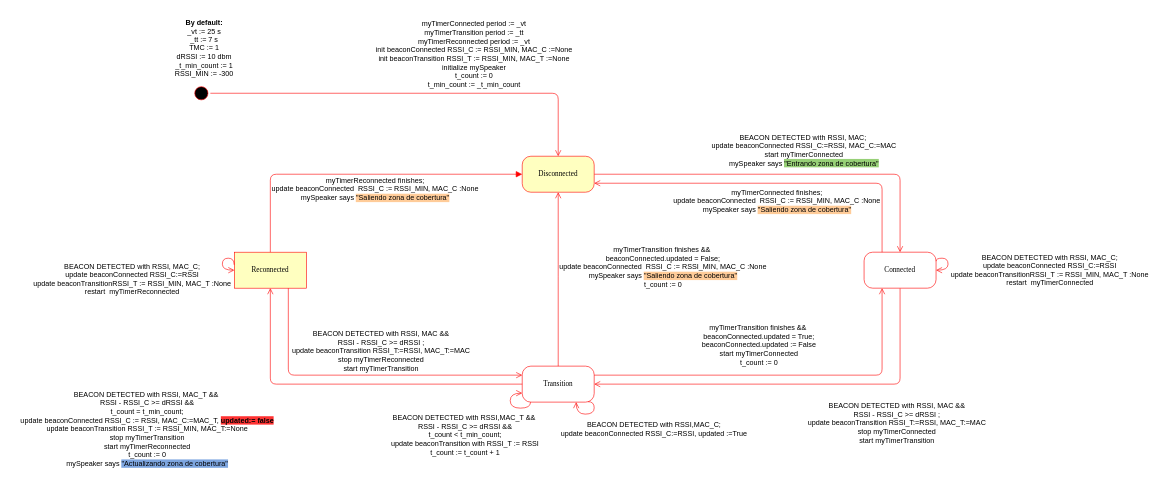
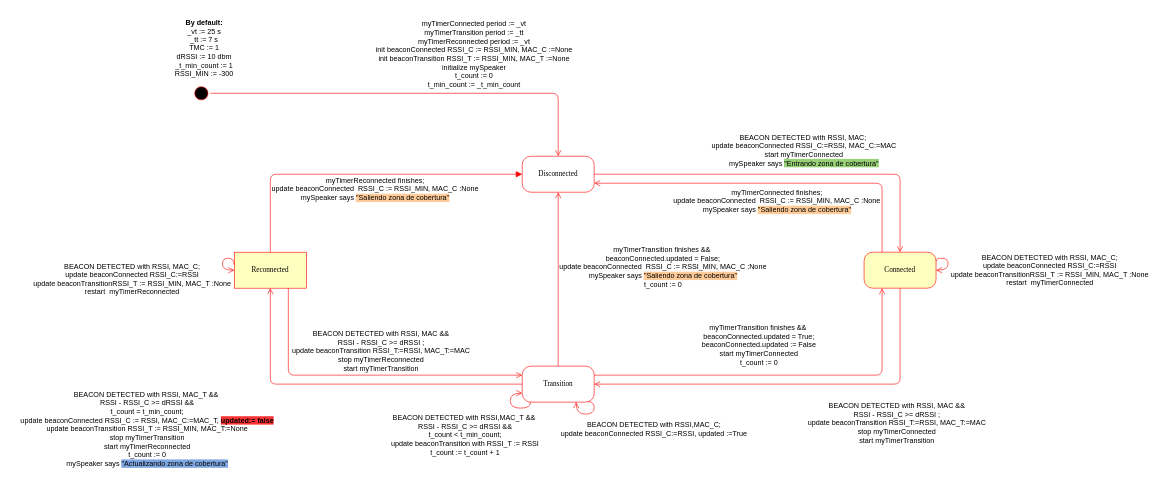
  <mxCell id="0" />
  <mxCell id="1" parent="0" />
  <mxCell id="2" style="edgeStyle=elbowEdgeStyle;html=1;labelBackgroundColor=none;endArrow=open;endSize=8;strokeColor=#ff0000;fontFamily=Verdana;fontSize=12;align=left;entryX=0.5;entryY=0;entryDx=0;entryDy=0;exitX=1;exitY=0.5;exitDx=0;exitDy=0;" parent="1" source="3" target="7" edge="1"><mxGeometry relative="1" as="geometry"><mxPoint x="1180" y="290" as="sourcePoint" /><Array as="points"><mxPoint x="1500" y="380" /><mxPoint x="1540" y="330" /></Array></mxGeometry></mxCell>
- <mxCell id="3" value="Disconnected" style="rounded=1;whiteSpace=wrap;html=1;arcSize=24;fillColor=#ffffc0;strokeColor=#ff0000;shadow=0;comic=0;labelBackgroundColor=none;fontFamily=Verdana;fontSize=12;fontColor=#000000;align=center;" parent="1" vertex="1"><mxGeometry x="870" y="260" width="120" height="60" as="geometry" /></mxCell>
+ <mxCell id="3" value="Disconnected" style="rounded=1;whiteSpace=wrap;html=1;arcSize=24;fillColor=#ffffff;strokeColor=#ff0000;shadow=0;comic=0;labelBackgroundColor=none;fontFamily=Verdana;fontSize=12;fontColor=#000000;align=center;" parent="1" vertex="1"><mxGeometry x="870" y="260" width="120" height="60" as="geometry" /></mxCell>
  <mxCell id="4" style="edgeStyle=elbowEdgeStyle;html=1;labelBackgroundColor=none;endArrow=open;endSize=8;strokeColor=#ff0000;fontFamily=Verdana;fontSize=12;align=left;entryX=0.5;entryY=0;entryDx=0;entryDy=0;" parent="1" source="5" target="3" edge="1"><mxGeometry relative="1" as="geometry"><Array as="points"><mxPoint x="930" y="220" /></Array></mxGeometry></mxCell>
  <mxCell id="5" value="" style="ellipse;html=1;shape=startState;fillColor=#000000;strokeColor=#ff0000;rounded=1;shadow=0;comic=0;labelBackgroundColor=none;fontFamily=Verdana;fontSize=12;fontColor=#000000;align=center;direction=south;" parent="1" vertex="1"><mxGeometry x="320" y="140" width="30" height="30" as="geometry" /></mxCell>
  <mxCell id="6" style="edgeStyle=elbowEdgeStyle;html=1;labelBackgroundColor=none;endArrow=open;endSize=8;strokeColor=#ff0000;fontFamily=Verdana;fontSize=12;align=left;exitX=0.5;exitY=1;exitDx=0;exitDy=0;entryX=1;entryY=0.5;entryDx=0;entryDy=0;" parent="1" source="7" target="8" edge="1"><mxGeometry relative="1" as="geometry"><mxPoint x="1180" y="640" as="targetPoint" /><Array as="points"><mxPoint x="1500" y="560" /></Array></mxGeometry></mxCell>
- <mxCell id="7" value="Connected" style="rounded=1;whiteSpace=wrap;html=1;arcSize=24;fillColor=#ffffff;strokeColor=#ff0000;shadow=0;comic=0;labelBackgroundColor=none;fontFamily=Verdana;fontSize=12;fontColor=#000000;align=center;" parent="1" vertex="1"><mxGeometry x="1440" y="420" width="120" height="60" as="geometry" /></mxCell>
+ <mxCell id="7" value="Connected" style="rounded=1;whiteSpace=wrap;html=1;arcSize=24;fillColor=#ffffc0;strokeColor=#ff0000;shadow=0;comic=0;labelBackgroundColor=none;fontFamily=Verdana;fontSize=12;fontColor=#000000;align=center;" parent="1" vertex="1"><mxGeometry x="1440" y="420" width="120" height="60" as="geometry" /></mxCell>
  <mxCell id="8" value="Transition" style="rounded=1;whiteSpace=wrap;html=1;arcSize=24;fillColor=#ffffff;strokeColor=#ff0000;shadow=0;comic=0;labelBackgroundColor=none;fontFamily=Verdana;fontSize=12;fontColor=#000000;align=center;" parent="1" vertex="1"><mxGeometry x="870" y="610" width="120" height="60" as="geometry" /></mxCell>
  <mxCell id="9" value="Reconnected" style="whiteSpace=wrap;html=1;arcSize=24;fillColor=#ffffc0;strokeColor=#ff0000;shadow=0;comic=0;labelBackgroundColor=none;fontFamily=Verdana;fontSize=12;fontColor=#000000;align=center;rounded=0;" parent="1" vertex="1"><mxGeometry x="390" y="420" width="120" height="60" as="geometry" /></mxCell>
  <mxCell id="10" style="edgeStyle=elbowEdgeStyle;html=1;labelBackgroundColor=none;endArrow=open;endSize=8;strokeColor=#ff0000;fontFamily=Verdana;fontSize=12;align=left;exitX=0;exitY=0.5;exitDx=0;exitDy=0;entryX=0.5;entryY=1;entryDx=0;entryDy=0;" parent="1" source="8" target="9" edge="1"><mxGeometry relative="1" as="geometry"><mxPoint x="680" y="520" as="sourcePoint" /><mxPoint x="320" y="680" as="targetPoint" /><Array as="points"><mxPoint x="450" y="570" /></Array></mxGeometry></mxCell>
  <mxCell id="11" style="edgeStyle=elbowEdgeStyle;html=1;labelBackgroundColor=none;endArrow=block;endSize=8;strokeColor=#ff0000;fontFamily=Verdana;fontSize=12;align=left;exitX=0.5;exitY=0;exitDx=0;exitDy=0;entryX=0;entryY=0.5;entryDx=0;entryDy=0;" parent="1" source="9" target="3" edge="1"><mxGeometry relative="1" as="geometry"><mxPoint x="900" y="380" as="sourcePoint" /><mxPoint x="540" y="540" as="targetPoint" /><Array as="points"><mxPoint x="450" y="380" /></Array></mxGeometry></mxCell>
  <mxCell id="12" value="&lt;b&gt;By default:&lt;/b&gt;&lt;div&gt;_vt := 25 s&lt;/div&gt;&lt;div&gt;_tt := 7 s&lt;/div&gt;&lt;div&gt;TMC := 1&lt;/div&gt;&lt;div&gt;dRSSI := 10 dbm&lt;/div&gt;&lt;div&gt;_t_min_count := 1&lt;/div&gt;&lt;div&gt;RSSI_MIN := -300&lt;/div&gt;" style="text;html=1;align=center;verticalAlign=middle;whiteSpace=wrap;rounded=0;" parent="1" vertex="1"><mxGeometry x="240" y="20" width="200" height="120" as="geometry" /></mxCell>
  <mxCell id="13" value="myTimerConnected period := _vt&lt;div&gt;myTimerTransition period := _tt&lt;/div&gt;&lt;div&gt;myTimerReconnected period := _vt&lt;/div&gt;&lt;div&gt;init beaconConnected RSSI_C := RSSI_MIN, MAC_C :=None&lt;/div&gt;&lt;div&gt;init beaconTransition&amp;nbsp;&lt;span style=&quot;background-color: transparent; color: light-dark(rgb(0, 0, 0), rgb(255, 255, 255));&quot;&gt;RSSI_T := RSSI_MIN,&amp;nbsp;&lt;/span&gt;&lt;span style=&quot;background-color: transparent; color: light-dark(rgb(0, 0, 0), rgb(255, 255, 255));&quot;&gt;MAC_T :=None&lt;/span&gt;&lt;/div&gt;&lt;div&gt;initialize mySpeaker&lt;/div&gt;&lt;div&gt;t_count := 0&lt;/div&gt;&lt;div&gt;t_min_count := _t_min_count&lt;/div&gt;" style="text;html=1;align=center;verticalAlign=middle;whiteSpace=wrap;rounded=0;" parent="1" vertex="1"><mxGeometry x="580" y="40" width="420" height="100" as="geometry" /></mxCell>
  <mxCell id="14" value="BEACON DETECTED with RSSI, MAC;&amp;nbsp;&lt;div&gt;update beaconConnected RSSI_C:=RSSI, MAC_C:=MAC&lt;div&gt;start myTimerConnected&lt;/div&gt;&lt;/div&gt;&lt;div&gt;mySpeaker says &lt;span style=&quot;background-color: rgb(151, 208, 119);&quot;&gt;&quot;Entrando zona de cobertura&quot;&lt;/span&gt;&lt;/div&gt;" style="text;html=1;align=center;verticalAlign=middle;whiteSpace=wrap;rounded=0;" parent="1" vertex="1"><mxGeometry x="1170" y="220" width="340" height="60" as="geometry" /></mxCell>
  <mxCell id="15" value="BEACON DETECTED with RSSI, MAC &amp;amp;&amp;amp;&lt;div&gt;&lt;div&gt;RSSI - RSSI_C &amp;gt;= dRSSI ;&lt;div&gt;update beaconTransition RSSI_T:=RSSI, MAC_T:=MAC&lt;div&gt;stop myTimerConnected&lt;/div&gt;&lt;/div&gt;&lt;div&gt;start myTimerTransition&lt;/div&gt;&lt;/div&gt;&lt;/div&gt;" style="text;html=1;align=center;verticalAlign=middle;whiteSpace=wrap;rounded=0;" parent="1" vertex="1"><mxGeometry x="1340" y="660" width="310" height="90" as="geometry" /></mxCell>
  <mxCell id="16" value="BEACON DETECTED with RSSI,MAC_T &amp;amp;&amp;amp;&amp;nbsp;&lt;div&gt;RSSI - RSSI_C &amp;gt;= dRSSI &amp;amp;&amp;amp;&lt;/div&gt;&lt;div&gt;t_count &amp;lt; t_min_count;&lt;div&gt;update beaconTransition with RSSI_T := RSSI&lt;div&gt;t_count := t_count + 1&lt;/div&gt;&lt;/div&gt;&lt;/div&gt;" style="text;html=1;align=center;verticalAlign=middle;whiteSpace=wrap;rounded=0;" parent="1" vertex="1"><mxGeometry x="650" y="680" width="250" height="90" as="geometry" /></mxCell>
  <mxCell id="17" style="edgeStyle=orthogonalEdgeStyle;html=1;labelBackgroundColor=none;endArrow=open;endSize=8;strokeColor=#ff0000;fontFamily=Verdana;fontSize=12;align=left;curved=1;entryX=0;entryY=0.75;entryDx=0;entryDy=0;exitX=0.616;exitY=1;exitDx=0;exitDy=0;exitPerimeter=0;" parent="1" target="8" edge="1"><mxGeometry relative="1" as="geometry"><mxPoint x="883.92" y="670" as="sourcePoint" /><mxPoint x="870" y="670" as="targetPoint" /><Array as="points"><mxPoint x="884" y="680" /><mxPoint x="850" y="680" /><mxPoint x="850" y="655" /></Array></mxGeometry></mxCell>
  <mxCell id="18" value="BEACON DETECTED with RSSI, MAC_T &amp;amp;&amp;amp;&amp;nbsp;&lt;div&gt;RSSI - RSSI_C &amp;gt;= dRSSI &amp;amp;&amp;amp;&lt;/div&gt;&lt;div&gt;t_count = t_min_count;&lt;div&gt;update beaconConnected RSSI_C := RSSI, MAC_C:=MAC_T, &lt;b style=&quot;background-color: rgb(255, 51, 51);&quot;&gt;updated:= false&lt;/b&gt;&lt;/div&gt;&lt;div&gt;update beaconTransition RSSI_T := RSSI_MIN, MAC_T:=None&lt;/div&gt;&lt;div&gt;&lt;div&gt;stop myTimerTransition&lt;/div&gt;&lt;div&gt;start myTimerReconnected&lt;/div&gt;&lt;div&gt;t_count := 0&lt;/div&gt;&lt;/div&gt;&lt;/div&gt;&lt;div&gt;mySpeaker says &lt;span style=&quot;background-color: rgb(126, 166, 224);&quot;&gt;&quot;Actualizando zona de cobertura&quot;&lt;/span&gt;&lt;/div&gt;" style="text;html=1;align=center;verticalAlign=middle;whiteSpace=wrap;rounded=0;" parent="1" vertex="1"><mxGeometry x="20" y="650" width="450" height="130" as="geometry" /></mxCell>
  <mxCell id="19" style="edgeStyle=orthogonalEdgeStyle;html=1;labelBackgroundColor=none;endArrow=open;endSize=8;strokeColor=#ff0000;fontFamily=Verdana;fontSize=12;align=left;curved=1;entryX=1;entryY=0.75;entryDx=0;entryDy=0;exitX=1;exitY=0.5;exitDx=0;exitDy=0;" parent="1" edge="1"><mxGeometry relative="1" as="geometry"><mxPoint x="1560" y="435" as="sourcePoint" /><mxPoint x="1560" y="450" as="targetPoint" /><Array as="points"><mxPoint x="1560" y="430" /><mxPoint x="1580" y="430" /><mxPoint x="1580" y="450" /></Array></mxGeometry></mxCell>
  <mxCell id="20" value="BEACON DETECTED with RSSI, MAC_C&lt;span style=&quot;background-color: transparent; color: light-dark(rgb(0, 0, 0), rgb(255, 255, 255));&quot;&gt;;&lt;/span&gt;&lt;div&gt;&lt;div&gt;update beaconConnected RSSI_C:=RSSI&lt;/div&gt;&lt;div&gt;update beaconTransition&lt;span style=&quot;color: light-dark(rgb(0, 0, 0), rgb(255, 255, 255)); background-color: transparent;&quot;&gt;RSSI_T := RSSI_MIN,&amp;nbsp;&lt;/span&gt;&lt;span style=&quot;color: light-dark(rgb(0, 0, 0), rgb(255, 255, 255)); background-color: transparent;&quot;&gt;MAC_T :None&lt;/span&gt;&lt;br&gt;&lt;div&gt;&lt;span style=&quot;background-color: transparent; color: light-dark(rgb(0, 0, 0), rgb(255, 255, 255));&quot;&gt;restart&lt;/span&gt;&lt;span style=&quot;background-color: transparent; color: light-dark(rgb(0, 0, 0), rgb(255, 255, 255));&quot;&gt;&amp;nbsp;&lt;/span&gt;&amp;nbsp;myTimerConnected&lt;/div&gt;&lt;/div&gt;&lt;/div&gt;" style="text;html=1;align=center;verticalAlign=middle;whiteSpace=wrap;rounded=0;" parent="1" vertex="1"><mxGeometry x="1580" y="405" width="340" height="90" as="geometry" /></mxCell>
  <mxCell id="21" style="edgeStyle=elbowEdgeStyle;html=1;labelBackgroundColor=none;endArrow=open;endSize=8;strokeColor=#ff0000;fontFamily=Verdana;fontSize=12;align=left;exitX=1;exitY=0.25;exitDx=0;exitDy=0;entryX=0.25;entryY=1;entryDx=0;entryDy=0;" parent="1" source="8" target="7" edge="1"><mxGeometry relative="1" as="geometry"><mxPoint x="1180" y="625" as="sourcePoint" /><mxPoint x="950" y="570" as="targetPoint" /><Array as="points"><mxPoint x="1470" y="610" /></Array></mxGeometry></mxCell>
  <mxCell id="22" style="edgeStyle=orthogonalEdgeStyle;html=1;labelBackgroundColor=none;endArrow=open;endSize=8;strokeColor=#ff0000;fontFamily=Verdana;fontSize=12;align=left;curved=1;exitX=0.915;exitY=0.986;exitDx=0;exitDy=0;exitPerimeter=0;" parent="1" source="8" edge="1"><mxGeometry relative="1" as="geometry"><mxPoint x="970" y="700" as="sourcePoint" /><mxPoint x="960" y="670" as="targetPoint" /><Array as="points"><mxPoint x="990" y="669" /><mxPoint x="990" y="690" /><mxPoint x="960" y="690" /></Array></mxGeometry></mxCell>
  <mxCell id="23" value="BEACON DETECTED with RSSI,MAC_C;&lt;div&gt;update beaconConnected RSSI_C:=RSSI, updated :=True&lt;/div&gt;" style="text;html=1;align=center;verticalAlign=middle;whiteSpace=wrap;rounded=0;" parent="1" vertex="1"><mxGeometry x="920" y="692.5" width="340" height="45" as="geometry" /></mxCell>
  <mxCell id="24" style="edgeStyle=elbowEdgeStyle;html=1;labelBackgroundColor=none;endArrow=open;endSize=8;strokeColor=#ff0000;fontFamily=Verdana;fontSize=12;align=left;exitX=0.75;exitY=1;exitDx=0;exitDy=0;entryX=0;entryY=0.25;entryDx=0;entryDy=0;" parent="1" source="9" target="8" edge="1"><mxGeometry relative="1" as="geometry"><mxPoint x="490" y="508" as="sourcePoint" /><mxPoint x="780" y="363" as="targetPoint" /><Array as="points"><mxPoint x="480" y="550" /></Array></mxGeometry></mxCell>
  <mxCell id="25" value="BEACON DETECTED with RSSI, MAC &amp;amp;&amp;amp;&lt;div&gt;&lt;div&gt;RSSI - RSSI_C &amp;gt;= dRSSI ;&lt;div&gt;update beaconTransition RSSI_T:=RSSI, MAC_T:=MAC&lt;div&gt;stop myTimerReconnected&lt;/div&gt;&lt;/div&gt;&lt;div&gt;start myTimerTransition&lt;/div&gt;&lt;/div&gt;&lt;/div&gt;" style="text;html=1;align=center;verticalAlign=middle;whiteSpace=wrap;rounded=0;" parent="1" vertex="1"><mxGeometry x="480" y="540" width="310" height="90" as="geometry" /></mxCell>
  <mxCell id="26" value="BEACON DETECTED with RSSI, MAC_C&lt;span style=&quot;background-color: transparent; color: light-dark(rgb(0, 0, 0), rgb(255, 255, 255));&quot;&gt;;&lt;/span&gt;&lt;div&gt;&lt;div&gt;update beaconConnected RSSI_C:=RSSI&lt;/div&gt;&lt;div&gt;update beaconTransition&lt;span style=&quot;color: light-dark(rgb(0, 0, 0), rgb(255, 255, 255)); background-color: transparent;&quot;&gt;RSSI_T := RSSI_MIN,&amp;nbsp;&lt;/span&gt;&lt;span style=&quot;color: light-dark(rgb(0, 0, 0), rgb(255, 255, 255)); background-color: transparent;&quot;&gt;MAC_T :None&lt;/span&gt;&lt;br&gt;&lt;div&gt;&lt;span style=&quot;background-color: transparent; color: light-dark(rgb(0, 0, 0), rgb(255, 255, 255));&quot;&gt;restart&lt;/span&gt;&lt;span style=&quot;background-color: transparent; color: light-dark(rgb(0, 0, 0), rgb(255, 255, 255));&quot;&gt;&amp;nbsp;&lt;/span&gt;&amp;nbsp;myTimerReconnected&lt;/div&gt;&lt;/div&gt;&lt;/div&gt;" style="text;html=1;align=center;verticalAlign=middle;whiteSpace=wrap;rounded=0;" parent="1" vertex="1"><mxGeometry x="50" y="420" width="340" height="90" as="geometry" /></mxCell>
  <mxCell id="27" style="edgeStyle=orthogonalEdgeStyle;html=1;labelBackgroundColor=none;endArrow=open;endSize=8;strokeColor=#ff0000;fontFamily=Verdana;fontSize=12;align=left;curved=1;entryX=0;entryY=0.5;entryDx=0;entryDy=0;exitX=-0.003;exitY=0.35;exitDx=0;exitDy=0;exitPerimeter=0;" parent="1" source="9" target="9" edge="1"><mxGeometry relative="1" as="geometry"><mxPoint x="350" y="444.97" as="sourcePoint" /><mxPoint x="350" y="459.97" as="targetPoint" /><Array as="points"><mxPoint x="390" y="430" /><mxPoint x="370" y="430" /><mxPoint x="370" y="450" /></Array></mxGeometry></mxCell>
  <mxCell id="28" style="edgeStyle=elbowEdgeStyle;html=1;labelBackgroundColor=none;endArrow=open;endSize=8;strokeColor=#ff0000;fontFamily=Verdana;fontSize=12;align=left;exitX=0.25;exitY=0;exitDx=0;exitDy=0;entryX=1;entryY=0.75;entryDx=0;entryDy=0;" parent="1" source="7" target="3" edge="1"><mxGeometry relative="1" as="geometry"><mxPoint x="1000" y="635" as="sourcePoint" /><mxPoint x="1480" y="490" as="targetPoint" /><Array as="points"><mxPoint x="1470" y="340" /></Array></mxGeometry></mxCell>
  <mxCell id="29" value="myTimerConnected finishes&lt;span style=&quot;background-color: transparent; color: light-dark(rgb(0, 0, 0), rgb(255, 255, 255));&quot;&gt;;&lt;/span&gt;&lt;div&gt;&lt;div&gt;update beaconConnected&amp;nbsp;&lt;span style=&quot;background-color: transparent; color: light-dark(rgb(0, 0, 0), rgb(255, 255, 255));&quot;&gt;&amp;nbsp;&lt;/span&gt;&lt;span style=&quot;background-color: transparent; color: light-dark(rgb(0, 0, 0), rgb(255, 255, 255));&quot;&gt;RSSI_C := RSSI_MIN, MAC_C :None&lt;/span&gt;&lt;/div&gt;&lt;div&gt;mySpeaker says &lt;span style=&quot;background-color: rgb(255, 204, 153);&quot;&gt;&quot;Saliendo zona de cobertura&quot;&lt;/span&gt;&lt;/div&gt;&lt;/div&gt;" style="text;html=1;align=center;verticalAlign=middle;whiteSpace=wrap;rounded=0;" parent="1" vertex="1"><mxGeometry x="1120" y="310" width="350" height="50" as="geometry" /></mxCell>
  <mxCell id="30" value="myTimerReconnected finishes&lt;span style=&quot;background-color: transparent; color: light-dark(rgb(0, 0, 0), rgb(255, 255, 255));&quot;&gt;;&lt;/span&gt;&lt;div&gt;&lt;div&gt;update beaconConnected&amp;nbsp;&lt;span style=&quot;background-color: transparent; color: light-dark(rgb(0, 0, 0), rgb(255, 255, 255));&quot;&gt;&amp;nbsp;&lt;/span&gt;&lt;span style=&quot;background-color: transparent; color: light-dark(rgb(0, 0, 0), rgb(255, 255, 255));&quot;&gt;RSSI_C := RSSI_MIN, MAC_C :None&lt;/span&gt;&lt;/div&gt;&lt;div&gt;mySpeaker says &lt;span style=&quot;background-color: rgb(255, 204, 153);&quot;&gt;&quot;Saliendo zona de cobertura&quot;&lt;/span&gt;&lt;/div&gt;&lt;/div&gt;" style="text;html=1;align=center;verticalAlign=middle;whiteSpace=wrap;rounded=0;" parent="1" vertex="1"><mxGeometry x="450" y="290" width="350" height="50" as="geometry" /></mxCell>
  <mxCell id="31" style="edgeStyle=elbowEdgeStyle;html=1;labelBackgroundColor=none;endArrow=open;endSize=8;strokeColor=#ff0000;fontFamily=Verdana;fontSize=12;align=left;exitX=0.5;exitY=0;exitDx=0;exitDy=0;entryX=0.25;entryY=1;entryDx=0;entryDy=0;" parent="1" source="8" edge="1"><mxGeometry relative="1" as="geometry"><mxPoint x="450" y="465" as="sourcePoint" /><mxPoint x="930" y="320" as="targetPoint" /><Array as="points"><mxPoint x="930" y="450" /></Array></mxGeometry></mxCell>
  <mxCell id="32" value="myTimerTransition finishes &amp;amp;&amp;amp;&amp;nbsp;&lt;div&gt;&lt;span style=&quot;background-color: transparent; color: light-dark(rgb(0, 0, 0), rgb(255, 255, 255));&quot;&gt;beaconConnected.updated = False;&lt;/span&gt;&lt;div&gt;&lt;div&gt;update beaconConnected&amp;nbsp;&lt;span style=&quot;background-color: transparent; color: light-dark(rgb(0, 0, 0), rgb(255, 255, 255));&quot;&gt;&amp;nbsp;&lt;/span&gt;&lt;span style=&quot;background-color: transparent; color: light-dark(rgb(0, 0, 0), rgb(255, 255, 255));&quot;&gt;RSSI_C := RSSI_MIN, MAC_C :None&lt;/span&gt;&lt;/div&gt;&lt;div&gt;mySpeaker says &lt;span style=&quot;background-color: rgb(255, 204, 153);&quot;&gt;&quot;Saliendo zona de cobertura&quot;&lt;/span&gt;&lt;/div&gt;&lt;/div&gt;&lt;/div&gt;&lt;div&gt;t_count := 0&lt;/div&gt;" style="text;html=1;align=center;verticalAlign=middle;whiteSpace=wrap;rounded=0;" parent="1" vertex="1"><mxGeometry x="930" y="410" width="350" height="70" as="geometry" /></mxCell>
  <mxCell id="33" value="myTimerTransition finishes &amp;amp;&amp;amp;&amp;nbsp;&lt;div&gt;&lt;span style=&quot;background-color: transparent; color: light-dark(rgb(0, 0, 0), rgb(255, 255, 255));&quot;&gt;beaconConnected.updated = True;&lt;/span&gt;&lt;div&gt;beaconConnected.updated := False&lt;/div&gt;&lt;/div&gt;&lt;div&gt;start myTimerConnected&lt;/div&gt;&lt;div&gt;t_count := 0&lt;/div&gt;" style="text;html=1;align=center;verticalAlign=middle;whiteSpace=wrap;rounded=0;" parent="1" vertex="1"><mxGeometry x="1090" y="540" width="350" height="70" as="geometry" /></mxCell>
